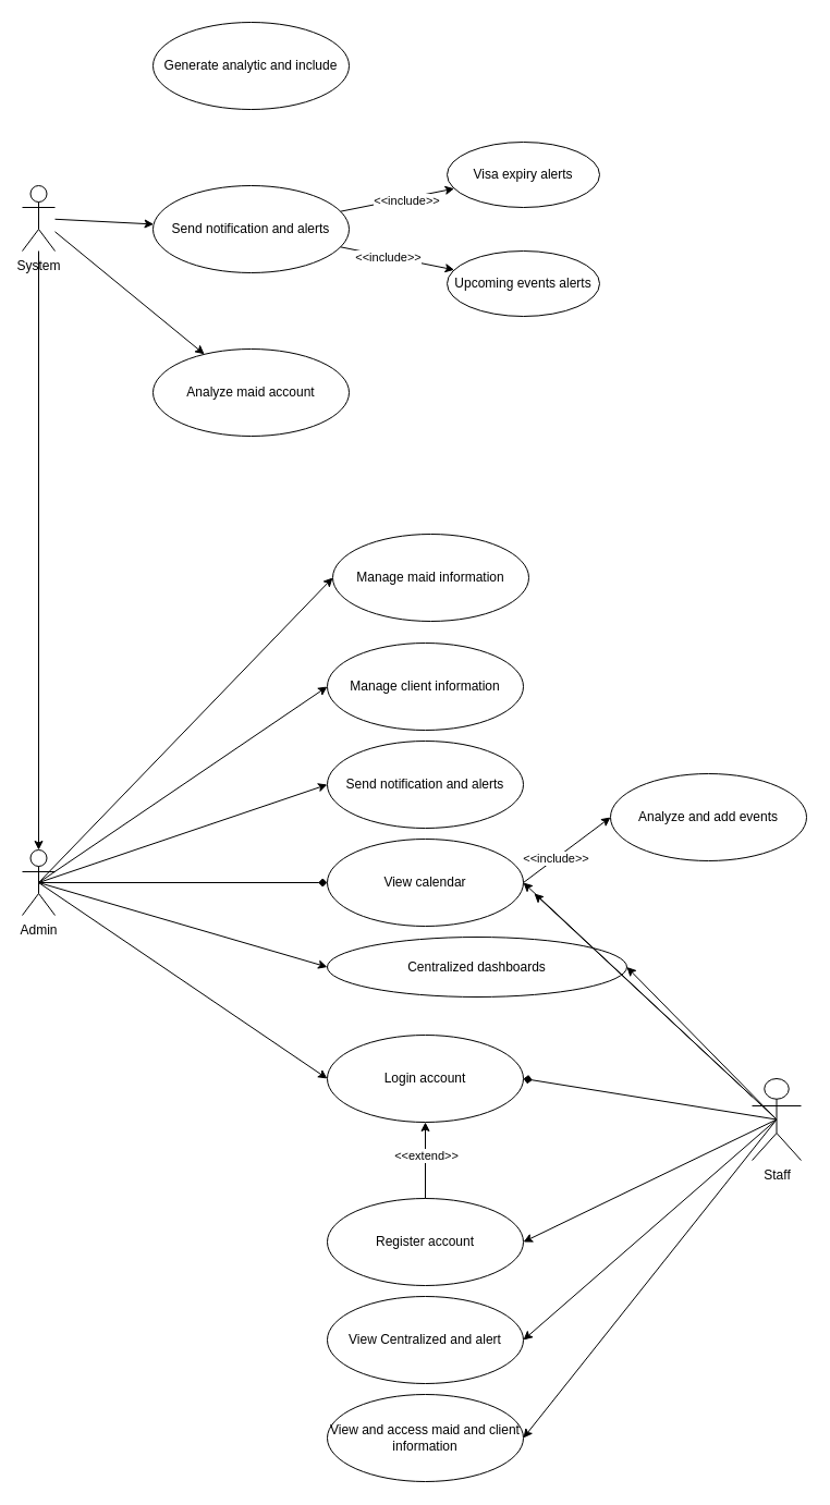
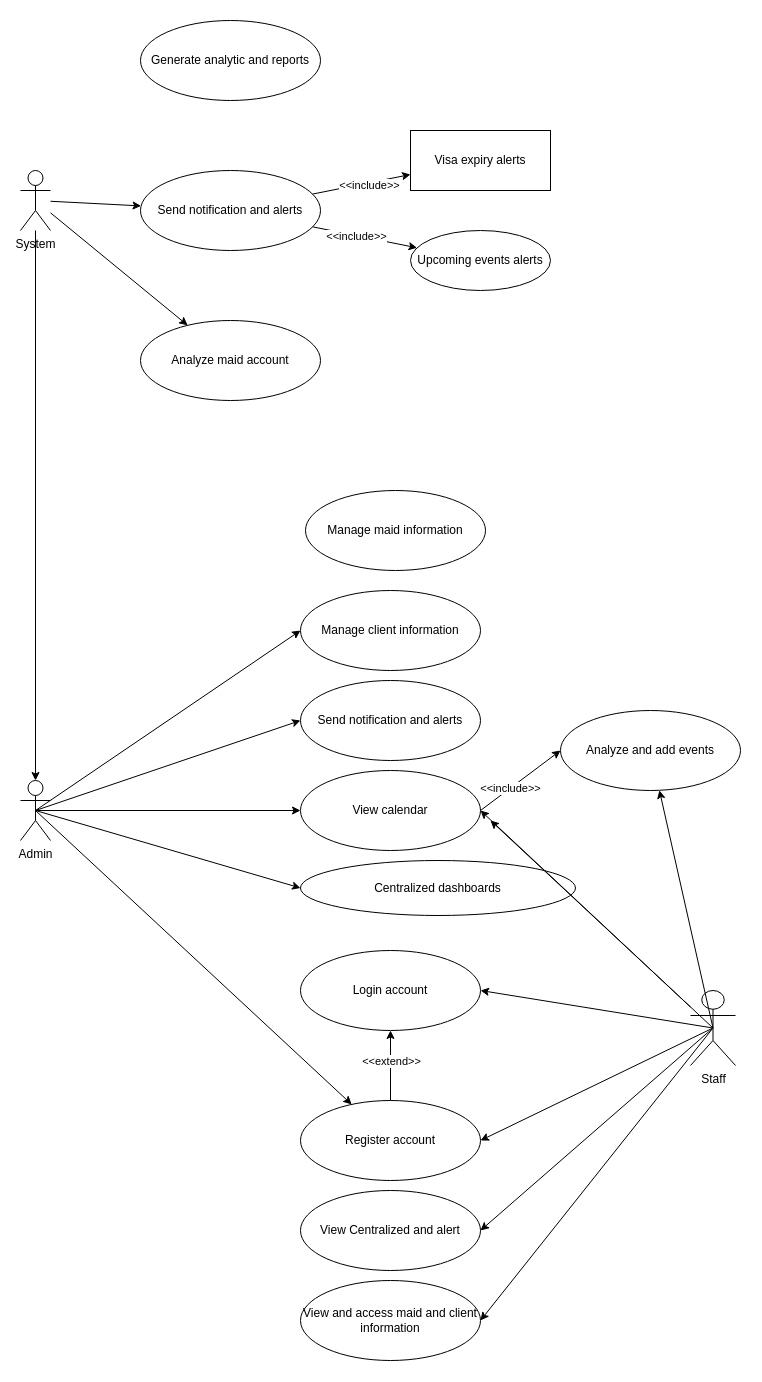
  <mxCell id="0" />
  <mxCell id="1" parent="0" />
  <mxCell id="2" value="System" style="shape=umlActor;verticalLabelPosition=bottom;verticalAlign=top;html=1;outlineConnect=0;" vertex="1" parent="1"><mxGeometry x="20" y="170" width="30" height="60" as="geometry" /></mxCell>
- <mxCell id="3" value="Generate analytic and include" style="ellipse;whiteSpace=wrap;html=1;" vertex="1" parent="1"><mxGeometry x="140" y="20" width="180" height="80" as="geometry" /></mxCell>
+ <mxCell id="3" value="Generate analytic and reports" style="ellipse;whiteSpace=wrap;html=1;" vertex="1" parent="1"><mxGeometry x="140" y="20" width="180" height="80" as="geometry" /></mxCell>
  <mxCell id="4" value="Send notification and alerts" style="ellipse;whiteSpace=wrap;html=1;" vertex="1" parent="1"><mxGeometry x="140" y="170" width="180" height="80" as="geometry" /></mxCell>
  <mxCell id="5" value="Analyze maid account" style="ellipse;whiteSpace=wrap;html=1;" vertex="1" parent="1"><mxGeometry x="140" y="320" width="180" height="80" as="geometry" /></mxCell>
- <mxCell id="6" value="Visa expiry alerts" style="ellipse;whiteSpace=wrap;html=1;" vertex="1" parent="1"><mxGeometry x="410" y="130" width="140" height="60" as="geometry" /></mxCell>
+ <mxCell id="6" value="Visa expiry alerts" style="whiteSpace=wrap;html=1;rounded=0;" vertex="1" parent="1"><mxGeometry x="410" y="130" width="140" height="60" as="geometry" /></mxCell>
  <mxCell id="7" value="Upcoming events alerts" style="ellipse;whiteSpace=wrap;html=1;" vertex="1" parent="1"><mxGeometry x="410" y="230" width="140" height="60" as="geometry" /></mxCell>
  <mxCell id="8" value="" style="endArrow=classic;html=1;rounded=0;" edge="1" parent="1" source="2" target="17"><mxGeometry width="50" height="50" relative="1" as="geometry"><mxPoint x="100" y="270" as="sourcePoint" /><mxPoint x="150" y="220" as="targetPoint" /></mxGeometry></mxCell>
  <mxCell id="9" value="" style="endArrow=classic;html=1;rounded=0;" edge="1" parent="1" source="2" target="4"><mxGeometry width="50" height="50" relative="1" as="geometry"><mxPoint x="60" y="199" as="sourcePoint" /><mxPoint x="193" y="104" as="targetPoint" /></mxGeometry></mxCell>
  <mxCell id="10" value="" style="endArrow=classic;html=1;rounded=0;" edge="1" parent="1" source="2" target="5"><mxGeometry width="50" height="50" relative="1" as="geometry"><mxPoint x="70" y="209" as="sourcePoint" /><mxPoint x="203" y="114" as="targetPoint" /></mxGeometry></mxCell>
  <mxCell id="11" value="" style="endArrow=classic;html=1;rounded=0;" edge="1" parent="1" source="4" target="6"><mxGeometry width="50" height="50" relative="1" as="geometry"><mxPoint x="110" y="224.62" as="sourcePoint" /><mxPoint x="443.81" y="175.383" as="targetPoint" /></mxGeometry></mxCell>
  <mxCell id="12" value="&amp;lt;&amp;lt;include&amp;gt;&amp;gt;" style="edgeLabel;html=1;align=center;verticalAlign=middle;resizable=0;points=[];" vertex="1" connectable="0" parent="11"><mxGeometry x="0.146" y="-2" relative="1" as="geometry"><mxPoint as="offset" /></mxGeometry></mxCell>
  <mxCell id="13" value="" style="endArrow=classic;html=1;rounded=0;" edge="1" parent="1" source="4" target="7"><mxGeometry width="50" height="50" relative="1" as="geometry"><mxPoint x="322" y="204" as="sourcePoint" /><mxPoint x="427" y="183" as="targetPoint" /></mxGeometry></mxCell>
  <mxCell id="14" value="&amp;lt;&amp;lt;include&amp;gt;&amp;gt;" style="edgeLabel;html=1;align=center;verticalAlign=middle;resizable=0;points=[];" vertex="1" connectable="0" parent="13"><mxGeometry x="-0.169" y="-1" relative="1" as="geometry"><mxPoint as="offset" /></mxGeometry></mxCell>
  <mxCell id="15" value="Manage maid information" style="ellipse;whiteSpace=wrap;html=1;" vertex="1" parent="1"><mxGeometry x="305" y="490" width="180" height="80" as="geometry" /></mxCell>
  <mxCell id="16" value="Manage client information" style="ellipse;whiteSpace=wrap;html=1;" vertex="1" parent="1"><mxGeometry x="300" y="590" width="180" height="80" as="geometry" /></mxCell>
  <mxCell id="17" value="Admin" style="shape=umlActor;verticalLabelPosition=bottom;verticalAlign=top;html=1;outlineConnect=0;" vertex="1" parent="1"><mxGeometry x="20" y="780" width="30" height="60" as="geometry" /></mxCell>
  <mxCell id="18" value="Send notification and alerts" style="ellipse;whiteSpace=wrap;html=1;" vertex="1" parent="1"><mxGeometry x="300" y="680" width="180" height="80" as="geometry" /></mxCell>
  <mxCell id="19" value="View calendar" style="ellipse;whiteSpace=wrap;html=1;" vertex="1" parent="1"><mxGeometry x="300" y="770" width="180" height="80" as="geometry" /></mxCell>
  <mxCell id="20" value="Centralized dashboards" style="ellipse;whiteSpace=wrap;html=1;" vertex="1" parent="1"><mxGeometry x="300" y="860" width="275" height="55" as="geometry" /></mxCell>
  <mxCell id="21" value="Login account" style="ellipse;whiteSpace=wrap;html=1;" vertex="1" parent="1"><mxGeometry x="300" y="950" width="180" height="80" as="geometry" /></mxCell>
  <mxCell id="22" value="Register account" style="ellipse;whiteSpace=wrap;html=1;" vertex="1" parent="1"><mxGeometry x="300" y="1100" width="180" height="80" as="geometry" /></mxCell>
  <mxCell id="23" value="View Centralized and alert" style="ellipse;whiteSpace=wrap;html=1;" vertex="1" parent="1"><mxGeometry x="300" y="1190" width="180" height="80" as="geometry" /></mxCell>
  <mxCell id="24" value="View and access maid and client information" style="ellipse;whiteSpace=wrap;html=1;" vertex="1" parent="1"><mxGeometry x="300" y="1280" width="180" height="80" as="geometry" /></mxCell>
  <mxCell id="25" value="Staff" style="shape=umlActor;verticalLabelPosition=bottom;verticalAlign=top;html=1;outlineConnect=0;" vertex="1" parent="1"><mxGeometry x="690" y="990" width="45" height="75" as="geometry" /></mxCell>
- <mxCell id="26" value="" style="endArrow=classic;html=1;rounded=0;exitX=0.5;exitY=0.5;exitDx=0;exitDy=0;exitPerimeter=0;entryX=0;entryY=0.5;entryDx=0;entryDy=0;" edge="1" parent="1" source="17" target="15"><mxGeometry width="50" height="50" relative="1" as="geometry"><mxPoint x="270" y="840" as="sourcePoint" /><mxPoint x="320" y="790" as="targetPoint" /></mxGeometry></mxCell>
+ <mxCell id="26" value="" style="endArrow=classic;html=1;rounded=0;exitX=0.5;exitY=0.5;exitDx=0;exitDy=0;exitPerimeter=0;" edge="1" parent="1" source="17" target="22"><mxGeometry width="50" height="50" relative="1" as="geometry"><mxPoint x="270" y="840" as="sourcePoint" /><mxPoint x="320" y="790" as="targetPoint" /></mxGeometry></mxCell>
  <mxCell id="27" value="" style="endArrow=classic;html=1;rounded=0;exitX=0.5;exitY=0.5;exitDx=0;exitDy=0;exitPerimeter=0;entryX=0;entryY=0.5;entryDx=0;entryDy=0;" edge="1" parent="1" source="17" target="16"><mxGeometry width="50" height="50" relative="1" as="geometry"><mxPoint x="45" y="820" as="sourcePoint" /><mxPoint x="355" y="585" as="targetPoint" /></mxGeometry></mxCell>
  <mxCell id="28" value="" style="endArrow=classic;html=1;rounded=0;exitX=0.5;exitY=0.5;exitDx=0;exitDy=0;exitPerimeter=0;entryX=0;entryY=0.5;entryDx=0;entryDy=0;" edge="1" parent="1" source="17" target="18"><mxGeometry width="50" height="50" relative="1" as="geometry"><mxPoint x="55" y="830" as="sourcePoint" /><mxPoint x="365" y="595" as="targetPoint" /></mxGeometry></mxCell>
- <mxCell id="29" value="" style="endArrow=diamond;html=1;rounded=0;exitX=0.5;exitY=0.5;exitDx=0;exitDy=0;exitPerimeter=0;" edge="1" parent="1" source="17" target="19"><mxGeometry width="50" height="50" relative="1" as="geometry"><mxPoint x="65" y="840" as="sourcePoint" /><mxPoint x="375" y="605" as="targetPoint" /></mxGeometry></mxCell>
+ <mxCell id="29" value="" style="endArrow=classic;html=1;rounded=0;exitX=0.5;exitY=0.5;exitDx=0;exitDy=0;exitPerimeter=0;" edge="1" parent="1" source="17" target="19"><mxGeometry width="50" height="50" relative="1" as="geometry"><mxPoint x="65" y="840" as="sourcePoint" /><mxPoint x="375" y="605" as="targetPoint" /></mxGeometry></mxCell>
  <mxCell id="30" value="" style="endArrow=classic;html=1;rounded=0;exitX=0.5;exitY=0.5;exitDx=0;exitDy=0;exitPerimeter=0;entryX=0;entryY=0.5;entryDx=0;entryDy=0;" edge="1" parent="1" source="17" target="20"><mxGeometry width="50" height="50" relative="1" as="geometry"><mxPoint x="75" y="850" as="sourcePoint" /><mxPoint x="385" y="615" as="targetPoint" /></mxGeometry></mxCell>
- <mxCell id="31" value="" style="endArrow=classic;html=1;rounded=0;exitX=0.5;exitY=0.5;exitDx=0;exitDy=0;exitPerimeter=0;entryX=0;entryY=0.5;entryDx=0;entryDy=0;" edge="1" parent="1" source="17" target="21"><mxGeometry width="50" height="50" relative="1" as="geometry"><mxPoint x="85" y="860" as="sourcePoint" /><mxPoint x="395" y="625" as="targetPoint" /></mxGeometry></mxCell>
  <mxCell id="32" value="Analyze and add events" style="ellipse;whiteSpace=wrap;html=1;" vertex="1" parent="1"><mxGeometry x="560" y="710" width="180" height="80" as="geometry" /></mxCell>
  <mxCell id="33" value="" style="endArrow=classic;html=1;rounded=0;exitX=1;exitY=0.5;exitDx=0;exitDy=0;entryX=0;entryY=0.5;entryDx=0;entryDy=0;" edge="1" parent="1" source="19" target="32"><mxGeometry width="50" height="50" relative="1" as="geometry"><mxPoint x="45" y="820" as="sourcePoint" /><mxPoint x="310" y="820" as="targetPoint" /></mxGeometry></mxCell>
  <mxCell id="34" value="&amp;lt;&amp;lt;include&amp;gt;&amp;gt;" style="edgeLabel;html=1;align=center;verticalAlign=middle;resizable=0;points=[];" vertex="1" connectable="0" parent="33"><mxGeometry x="-0.257" relative="1" as="geometry"><mxPoint as="offset" /></mxGeometry></mxCell>
  <mxCell id="35" value="" style="endArrow=classic;html=1;rounded=0;exitX=0.5;exitY=0.5;exitDx=0;exitDy=0;exitPerimeter=0;entryX=1;entryY=0.5;entryDx=0;entryDy=0;" edge="1" parent="1" source="25" target="19"><mxGeometry width="50" height="50" relative="1" as="geometry"><mxPoint x="45" y="820" as="sourcePoint" /><mxPoint x="310" y="910" as="targetPoint" /></mxGeometry></mxCell>
  <mxCell id="36" value="" style="endArrow=classic;html=1;rounded=0;entryX=1;entryY=0.5;entryDx=0;entryDy=0;" edge="1" parent="1" source="25"><mxGeometry width="50" height="50" relative="1" as="geometry"><mxPoint x="715" y="1030" as="sourcePoint" /><mxPoint x="490" y="820" as="targetPoint" /></mxGeometry></mxCell>
- <mxCell id="37" value="" style="endArrow=classic;html=1;rounded=0;entryX=1;entryY=0.5;entryDx=0;entryDy=0;exitX=0.5;exitY=0.5;exitDx=0;exitDy=0;exitPerimeter=0;" edge="1" parent="1" source="25" target="20"><mxGeometry width="50" height="50" relative="1" as="geometry"><mxPoint x="700" y="1016" as="sourcePoint" /><mxPoint x="500" y="830" as="targetPoint" /></mxGeometry></mxCell>
- <mxCell id="38" value="" style="endArrow=diamond;html=1;rounded=0;entryX=1;entryY=0.5;entryDx=0;entryDy=0;exitX=0.5;exitY=0.5;exitDx=0;exitDy=0;exitPerimeter=0;" edge="1" parent="1" source="25" target="21"><mxGeometry width="50" height="50" relative="1" as="geometry"><mxPoint x="710" y="1026" as="sourcePoint" /><mxPoint x="510" y="840" as="targetPoint" /></mxGeometry></mxCell>
+ <mxCell id="37" value="" style="endArrow=classic;html=1;rounded=0;exitX=0.5;exitY=0.5;exitDx=0;exitDy=0;exitPerimeter=0;" edge="1" parent="1" source="25" target="32"><mxGeometry width="50" height="50" relative="1" as="geometry"><mxPoint x="700" y="1016" as="sourcePoint" /><mxPoint x="500" y="830" as="targetPoint" /></mxGeometry></mxCell>
+ <mxCell id="38" value="" style="endArrow=classic;html=1;rounded=0;entryX=1;entryY=0.5;entryDx=0;entryDy=0;exitX=0.5;exitY=0.5;exitDx=0;exitDy=0;exitPerimeter=0;" edge="1" parent="1" source="25" target="21"><mxGeometry width="50" height="50" relative="1" as="geometry"><mxPoint x="710" y="1026" as="sourcePoint" /><mxPoint x="510" y="840" as="targetPoint" /></mxGeometry></mxCell>
  <mxCell id="39" value="" style="endArrow=classic;html=1;rounded=0;entryX=1;entryY=0.5;entryDx=0;entryDy=0;exitX=0.5;exitY=0.5;exitDx=0;exitDy=0;exitPerimeter=0;" edge="1" parent="1" source="25" target="22"><mxGeometry width="50" height="50" relative="1" as="geometry"><mxPoint x="720" y="1036" as="sourcePoint" /><mxPoint x="520" y="850" as="targetPoint" /></mxGeometry></mxCell>
  <mxCell id="40" value="" style="endArrow=classic;html=1;rounded=0;entryX=1;entryY=0.5;entryDx=0;entryDy=0;exitX=0.5;exitY=0.5;exitDx=0;exitDy=0;exitPerimeter=0;" edge="1" parent="1" source="25" target="23"><mxGeometry width="50" height="50" relative="1" as="geometry"><mxPoint x="730" y="1046" as="sourcePoint" /><mxPoint x="530" y="860" as="targetPoint" /></mxGeometry></mxCell>
  <mxCell id="41" value="" style="endArrow=classic;html=1;rounded=0;entryX=1;entryY=0.5;entryDx=0;entryDy=0;exitX=0.5;exitY=0.5;exitDx=0;exitDy=0;exitPerimeter=0;" edge="1" parent="1" source="25" target="24"><mxGeometry width="50" height="50" relative="1" as="geometry"><mxPoint x="740" y="1056" as="sourcePoint" /><mxPoint x="540" y="870" as="targetPoint" /></mxGeometry></mxCell>
  <mxCell id="42" value="" style="endArrow=classic;html=1;rounded=0;entryX=0.5;entryY=1;entryDx=0;entryDy=0;exitX=0.5;exitY=0;exitDx=0;exitDy=0;" edge="1" parent="1" source="22" target="21"><mxGeometry width="50" height="50" relative="1" as="geometry"><mxPoint x="750" y="1066" as="sourcePoint" /><mxPoint x="550" y="880" as="targetPoint" /></mxGeometry></mxCell>
  <mxCell id="43" value="&amp;lt;&amp;lt;extend&amp;gt;&amp;gt;" style="edgeLabel;html=1;align=center;verticalAlign=middle;resizable=0;points=[];" vertex="1" connectable="0" parent="42"><mxGeometry x="0.143" relative="1" as="geometry"><mxPoint as="offset" /></mxGeometry></mxCell>
